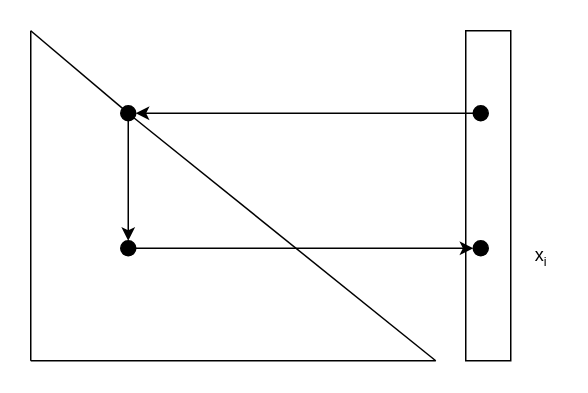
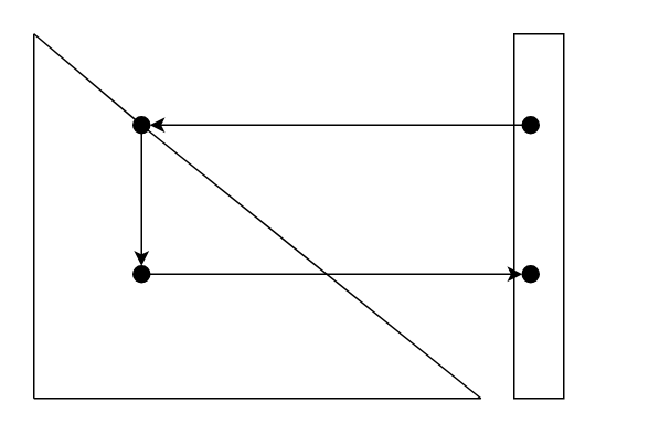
  <mxCell id="0" />
  <mxCell id="1" parent="0" />
  <mxCell id="2" value="" style="endArrow=none;html=1;" edge="1" parent="1"><mxGeometry width="50" height="50" relative="1" as="geometry"><mxPoint x="20" y="240" as="sourcePoint" /><mxPoint x="20" y="20" as="targetPoint" /></mxGeometry></mxCell>
  <mxCell id="3" value="" style="endArrow=none;html=1;" edge="1" parent="1"><mxGeometry width="50" height="50" relative="1" as="geometry"><mxPoint x="20" y="240" as="sourcePoint" /><mxPoint x="290" y="240" as="targetPoint" /></mxGeometry></mxCell>
  <mxCell id="4" value="" style="endArrow=none;html=1;startArrow=none;" edge="1" parent="1" source="7"><mxGeometry width="50" height="50" relative="1" as="geometry"><mxPoint x="20" y="20" as="sourcePoint" /><mxPoint x="290" y="240" as="targetPoint" /></mxGeometry></mxCell>
  <mxCell id="5" value="" style="rounded=0;whiteSpace=wrap;html=1;direction=south;" vertex="1" parent="1"><mxGeometry x="310" y="20" width="30" height="220" as="geometry" /></mxCell>
  <mxCell id="6" style="edgeStyle=orthogonalEdgeStyle;rounded=0;orthogonalLoop=1;jettySize=auto;html=1;entryX=0.5;entryY=0;entryDx=0;entryDy=0;" edge="1" parent="1" source="7" target="10"><mxGeometry relative="1" as="geometry" /></mxCell>
  <mxCell id="7" value="" style="ellipse;whiteSpace=wrap;html=1;aspect=fixed;fillColor=#000000;" vertex="1" parent="1"><mxGeometry x="80" y="70" width="10" height="10" as="geometry" /></mxCell>
  <mxCell id="8" value="" style="endArrow=none;html=1;" edge="1" parent="1" target="7"><mxGeometry width="50" height="50" relative="1" as="geometry"><mxPoint x="20" y="20" as="sourcePoint" /><mxPoint x="290" y="240" as="targetPoint" /></mxGeometry></mxCell>
  <mxCell id="9" style="edgeStyle=orthogonalEdgeStyle;rounded=0;orthogonalLoop=1;jettySize=auto;html=1;entryX=0;entryY=0.5;entryDx=0;entryDy=0;" edge="1" parent="1" source="10" target="13"><mxGeometry relative="1" as="geometry" /></mxCell>
  <mxCell id="10" value="" style="ellipse;whiteSpace=wrap;html=1;aspect=fixed;fillColor=#000000;" vertex="1" parent="1"><mxGeometry x="80" y="160" width="10" height="10" as="geometry" /></mxCell>
  <mxCell id="11" style="edgeStyle=orthogonalEdgeStyle;rounded=0;orthogonalLoop=1;jettySize=auto;html=1;exitX=0;exitY=0.5;exitDx=0;exitDy=0;entryX=1;entryY=0.5;entryDx=0;entryDy=0;" edge="1" parent="1" source="12" target="7"><mxGeometry relative="1" as="geometry" /></mxCell>
  <mxCell id="12" value="" style="ellipse;whiteSpace=wrap;html=1;aspect=fixed;fillColor=#000000;" vertex="1" parent="1"><mxGeometry x="315" y="70" width="10" height="10" as="geometry" /></mxCell>
  <mxCell id="13" value="" style="ellipse;whiteSpace=wrap;html=1;aspect=fixed;fillColor=#000000;" vertex="1" parent="1"><mxGeometry x="315" y="160" width="10" height="10" as="geometry" /></mxCell>
- <mxCell id="14" value="x&lt;span style=&quot;font-size: 10px&quot;&gt;&lt;sub&gt;i&lt;/sub&gt;&lt;/span&gt;" style="text;html=1;align=center;verticalAlign=middle;resizable=0;points=[];autosize=1;strokeColor=none;fillColor=none;" vertex="1" parent="1"><mxGeometry x="350" y="160" width="20" height="20" as="geometry" /></mxCell>
